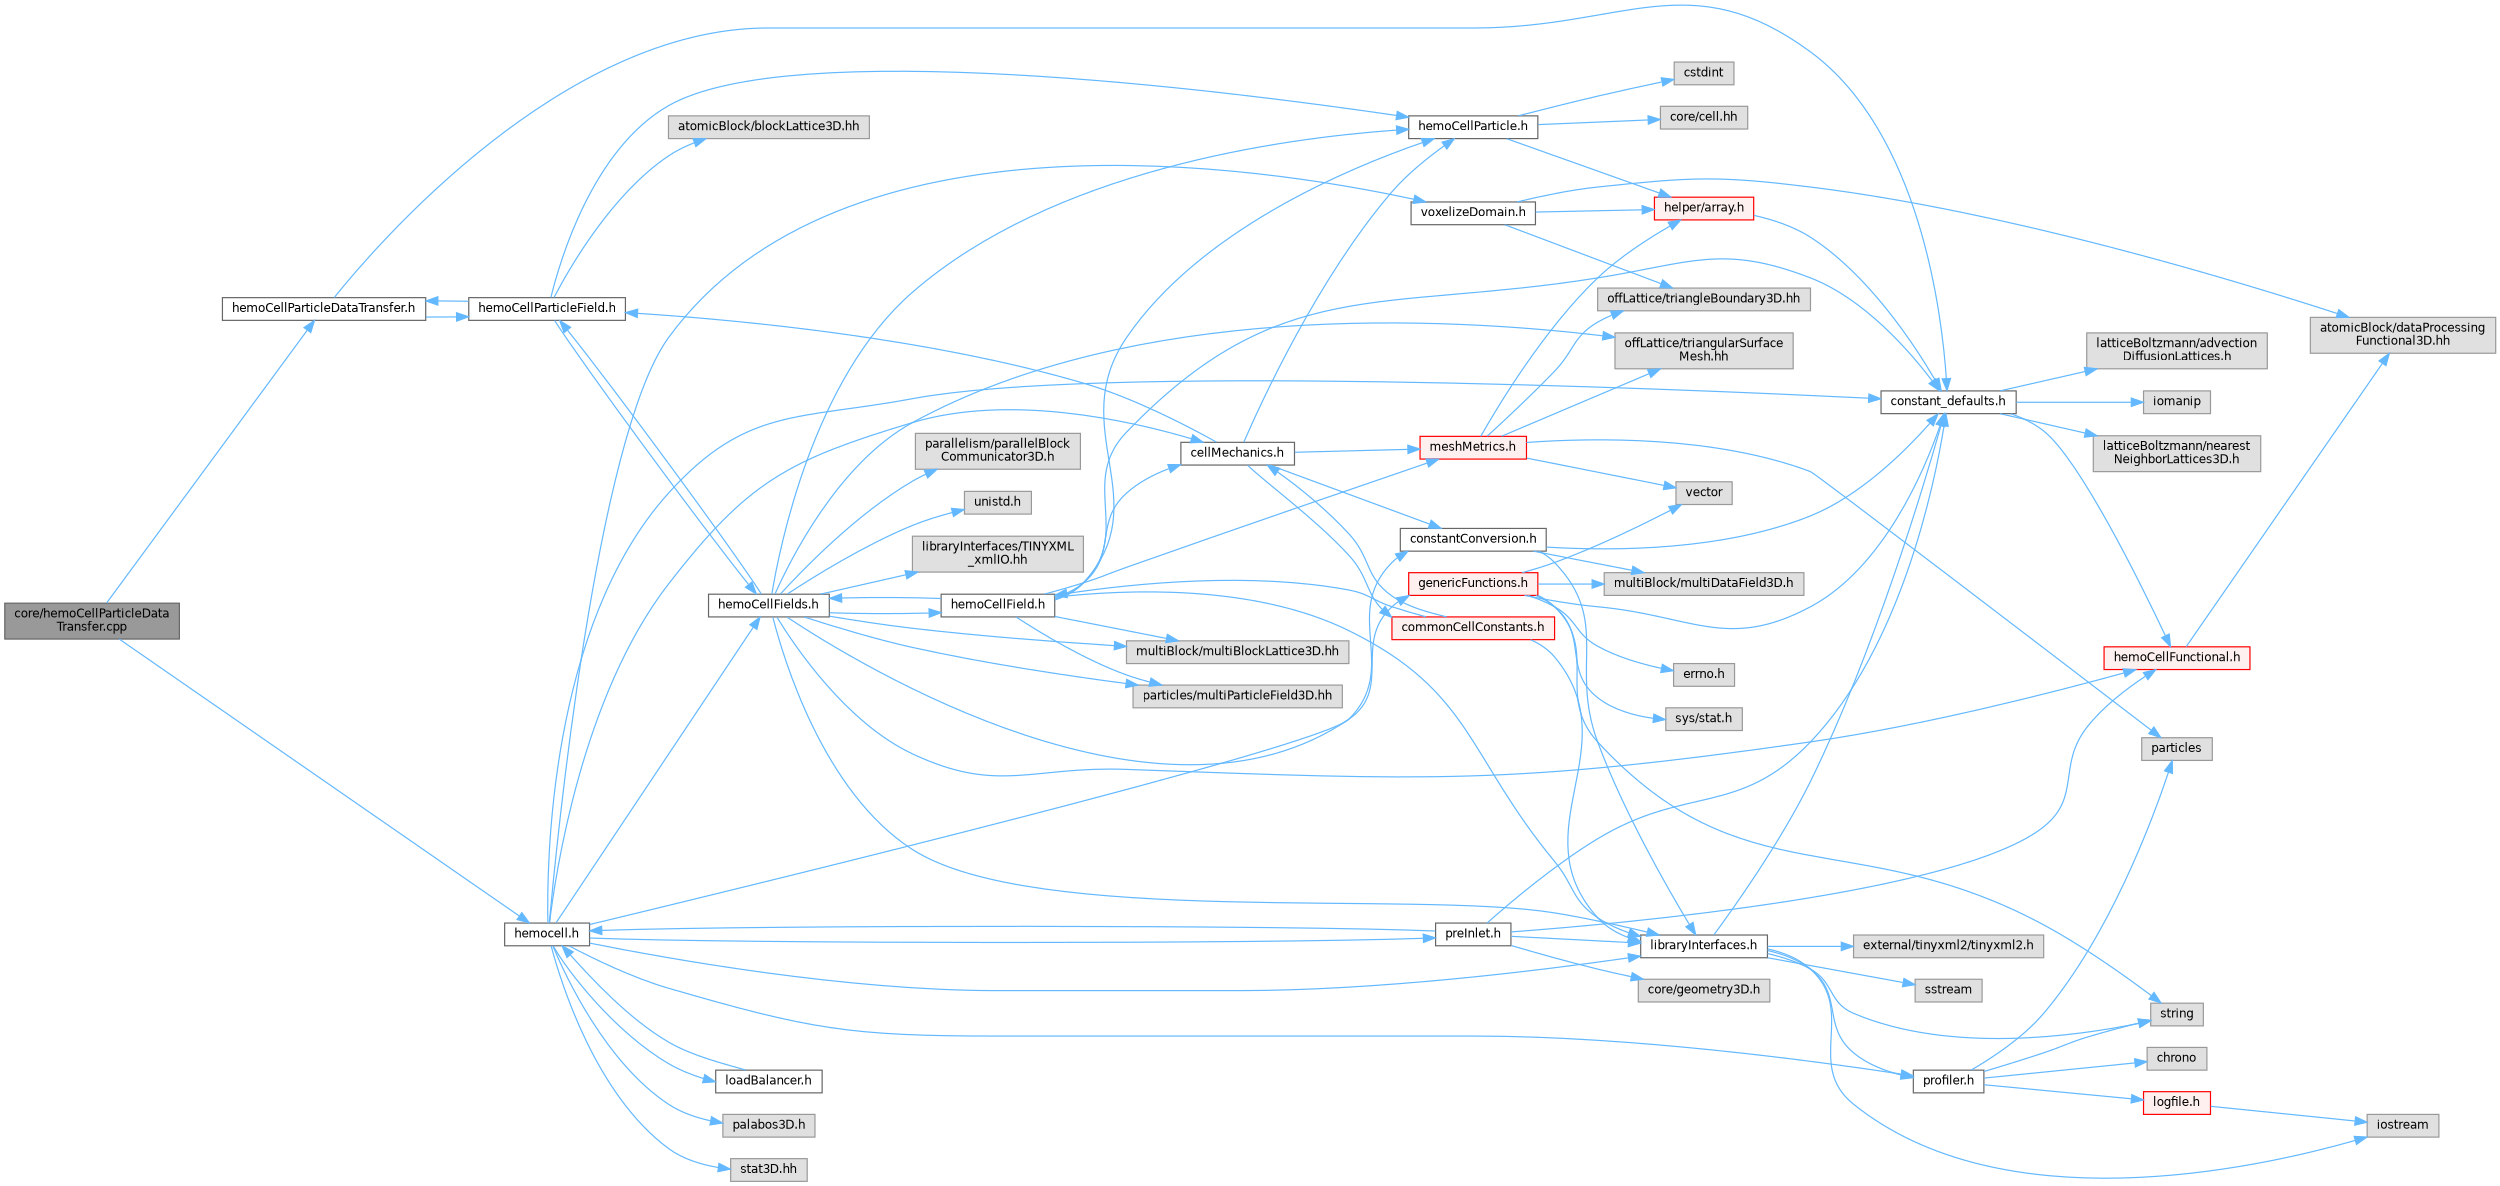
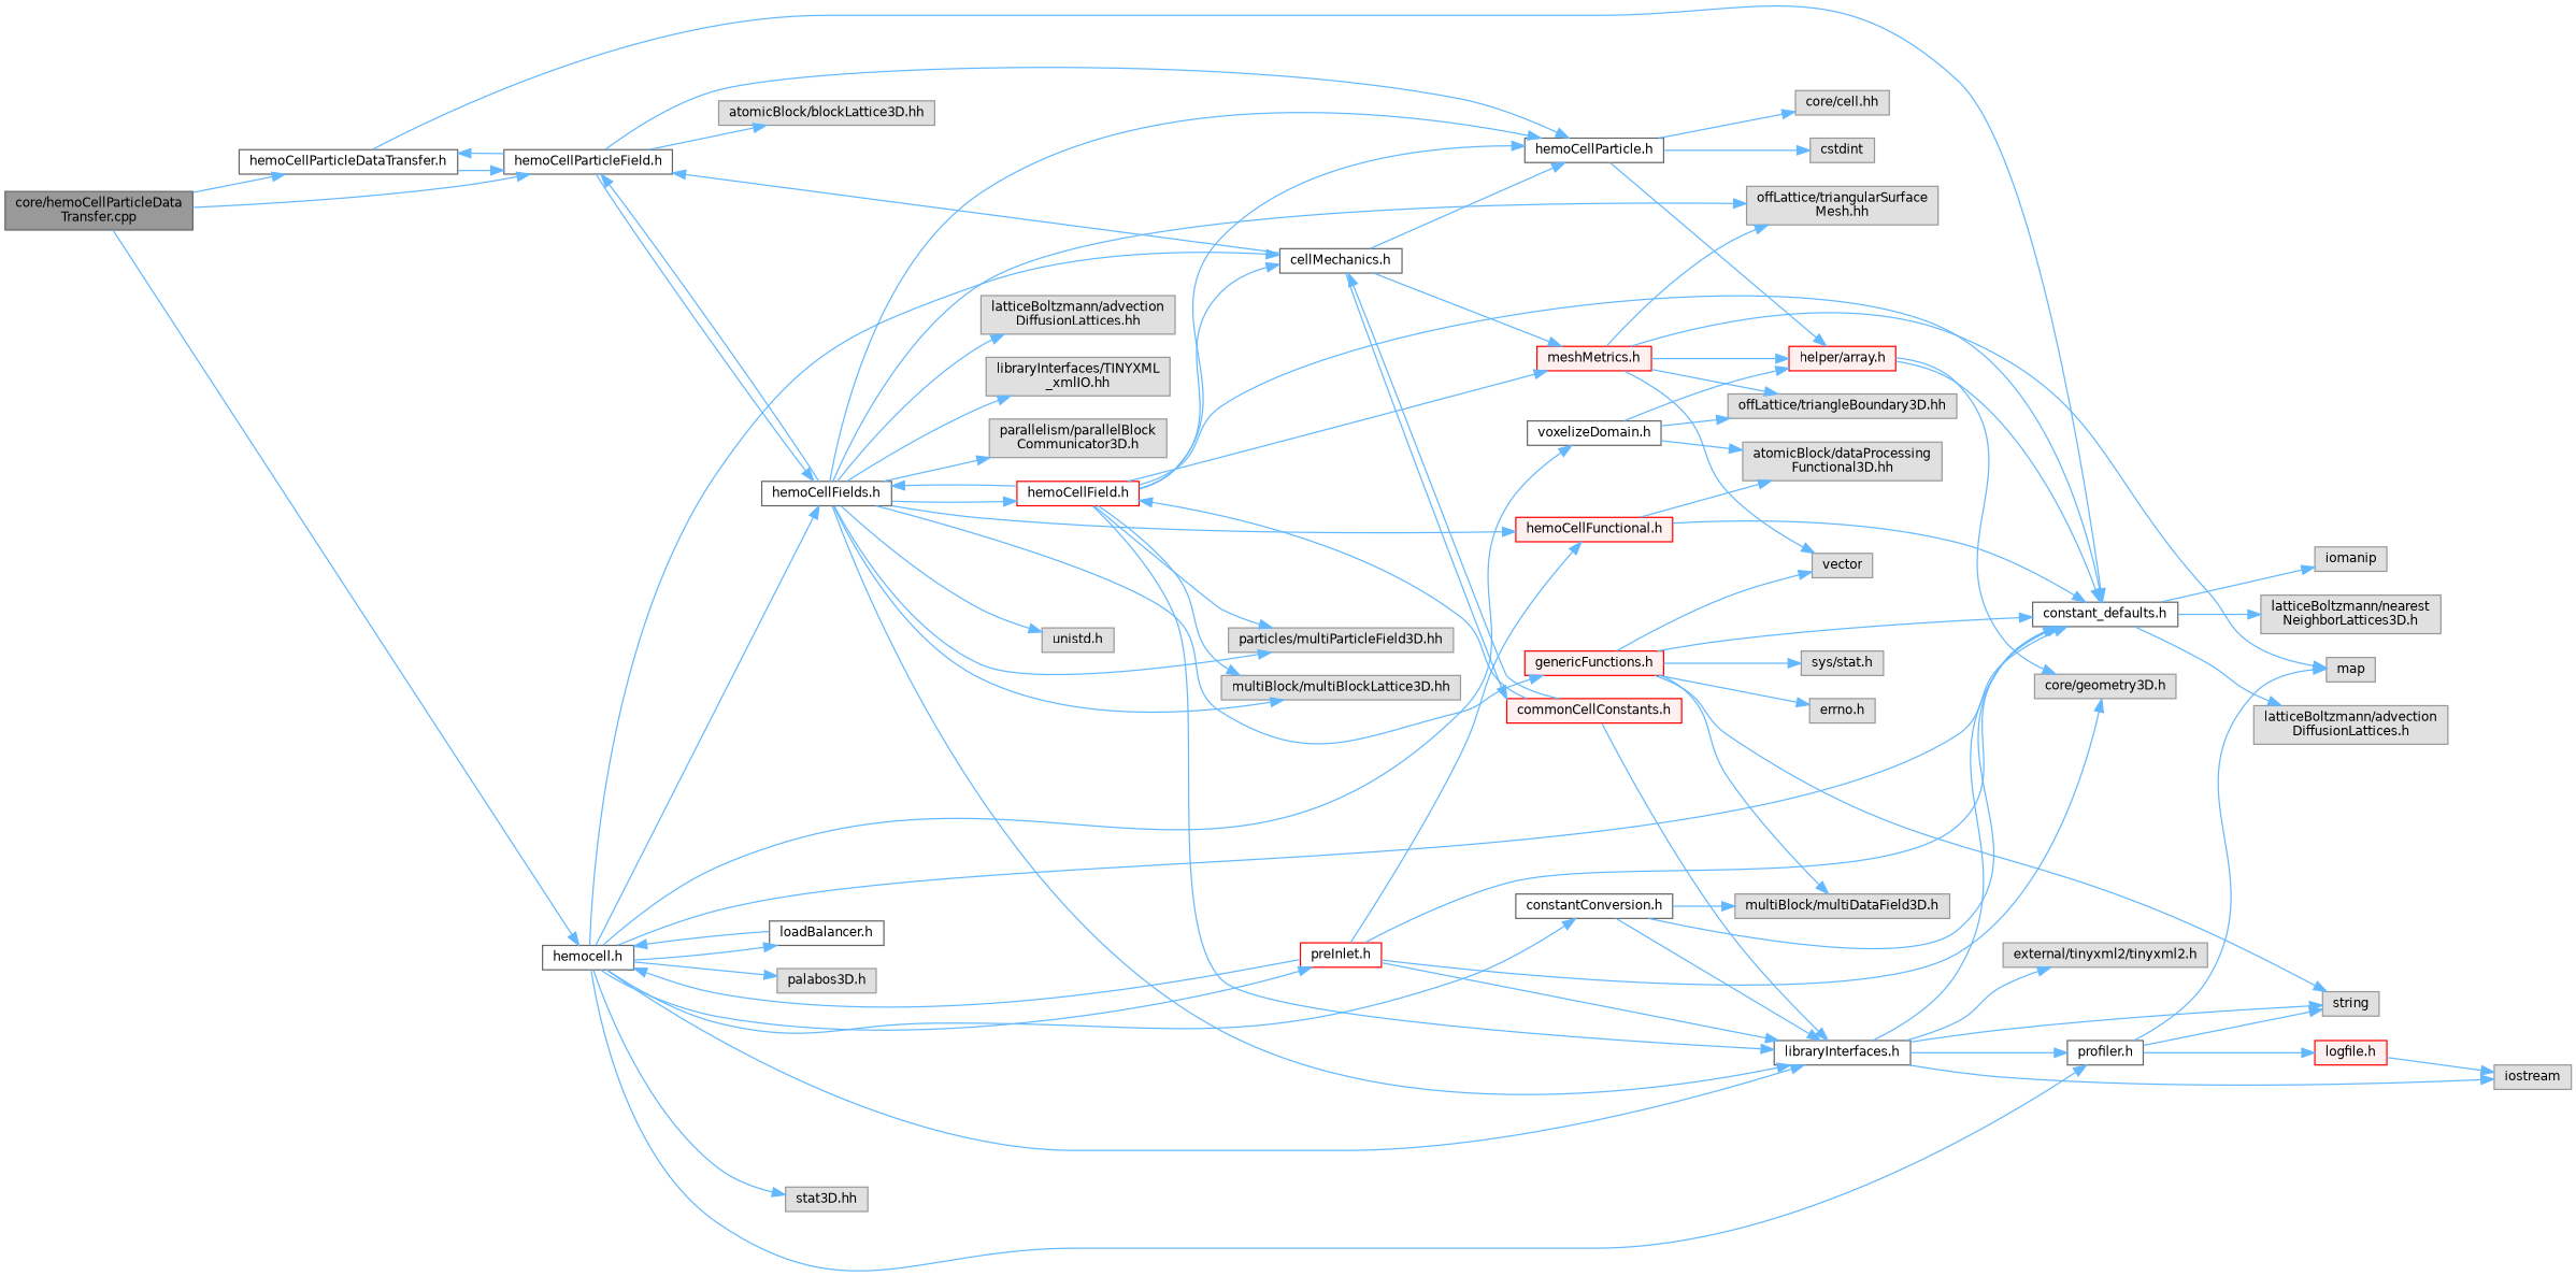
  digraph {
    rankdir=LR
    node [color=grey60 fillcolor="#E0E0E0" fontname=Helvetica fontsize=10 shape=box style=filled]
    edge [color=steelblue1 fontname=Helvetica fontsize=10 labelfontname=Helvetica labelfontsize=10 style=solid]
    n1 [color=gray40 fillcolor=grey60 fontcolor=black height=0.2 label="core/hemoCellParticleData\lTransfer.cpp" width=0.4]
    n2 [color=grey40 fillcolor=white height=0.2 label="hemoCellParticleDataTransfer.h" width=0.4]
    n3 [color=grey40 fillcolor=white height=0.2 label="hemoCellParticleField.h" width=0.4]
    n4 [color=grey40 fillcolor=white height=0.2 label="hemocell.h" width=0.4]
    n5 [color=grey40 fillcolor=white height=0.2 label="constant_defaults.h" width=0.4]
    n6 [color=grey40 fillcolor=white height=0.2 label="hemoCellFields.h" width=0.4]
    n7 [color=grey40 fillcolor=white height=0.2 label="hemoCellParticle.h" width=0.4]
    n8 [height=0.2 label="atomicBlock/blockLattice3D.hh" width=0.4]
    n9 [color=grey40 fillcolor=white height=0.2 label="libraryInterfaces.h" width=0.4]
    n10 [color=grey40 fillcolor=white height=0.2 label="cellMechanics.h" width=0.4]
    n11 [color=grey40 fillcolor=white height=0.2 label="profiler.h" width=0.4]
    n12 [color=grey40 fillcolor=white height=0.2 label="constantConversion.h" width=0.4]
    n13 [color=grey40 fillcolor=white height=0.2 label="loadBalancer.h" width=0.4]
-   n14 [color=grey40 fillcolor=white height=0.2 label="preInlet.h" width=0.4]
+   n14 [color=red fillcolor=white height=0.2 label="preInlet.h" width=0.4]
    n15 [color=grey40 fillcolor=white height=0.2 label="voxelizeDomain.h" width=0.4]
    n16 [height=0.2 label="palabos3D.h" width=0.4]
    n17 [height=0.2 label="stat3D.hh" width=0.4]
    n18 [height=0.2 label=iomanip width=0.4]
    n19 [height=0.2 label="latticeBoltzmann/nearest\lNeighborLattices3D.h" width=0.4]
    n20 [height=0.2 label="latticeBoltzmann/advection\lDiffusionLattices.h" width=0.4]
    n21 [color=red fillcolor="#FFF0F0" height=0.2 label="genericFunctions.h" width=0.4]
    n22 [color=red fillcolor="#FFF0F0" height=0.2 label="hemoCellFunctional.h" width=0.4]
-   n23 [color=grey40 fillcolor=white height=0.2 label="hemoCellField.h" width=0.4]
+   n23 [color=red fillcolor=white height=0.2 label="hemoCellField.h" width=0.4]
    n24 [height=0.2 label="offLattice/triangularSurface\lMesh.hh" width=0.4]
    n25 [height=0.2 label="multiBlock/multiBlockLattice3D.hh" width=0.4]
    n26 [height=0.2 label="particles/multiParticleField3D.hh" width=0.4]
    n27 [height=0.2 label="unistd.h" width=0.4]
+   n28 [height=0.2 label="latticeBoltzmann/advection\lDiffusionLattices.hh" width=0.4]
    n29 [height=0.2 label="libraryInterfaces/TINYXML\l_xmlIO.hh" width=0.4]
    n30 [height=0.2 label="parallelism/parallelBlock\lCommunicator3D.h" width=0.4]
    n31 [color=red fillcolor="#FFF0F0" height=0.2 label="helper/array.h" width=0.4]
    n32 [height=0.2 label="core/cell.hh" width=0.4]
    n33 [height=0.2 label=cstdint width=0.4]
    n34 [height=0.2 label="sys/stat.h" width=0.4]
    n35 [height=0.2 label=vector width=0.4]
    n36 [height=0.2 label=string width=0.4]
    n37 [height=0.2 label="errno.h" width=0.4]
    n38 [height=0.2 label="multiBlock/multiDataField3D.h" width=0.4]
    n39 [height=0.2 label="atomicBlock/dataProcessing\lFunctional3D.hh" width=0.4]
    n40 [color=red fillcolor="#FFF0F0" height=0.2 label="meshMetrics.h" width=0.4]
    n41 [height=0.2 label=iostream width=0.4]
    n42 [height=0.2 label="external/tinyxml2/tinyxml2.h" width=0.4]
-   n43 [height=0.2 label=sstream width=0.4]
    n44 [color=red fillcolor="#FFF0F0" height=0.2 label="commonCellConstants.h" width=0.4]
-   n45 [height=0.2 label=particles width=0.4]
+   n45 [height=0.2 label=map width=0.4]
    n46 [height=0.2 label="offLattice/triangleBoundary3D.hh" width=0.4]
-   n47 [height=0.2 label=chrono width=0.4]
    n48 [color=red fillcolor="#FFF0F0" height=0.2 label="logfile.h" width=0.4]
    n49 [height=0.2 label="core/geometry3D.h" width=0.4]
    n1 -> n2
+   n1 -> n3
    n1 -> n4
    n2 -> n3
    n2 -> n5
    n3 -> n2
    n3 -> n6
    n3 -> n7
    n3 -> n8
    n4 -> n5
    n4 -> n6
    n4 -> n9
    n4 -> n10
    n4 -> n11
    n4 -> n12
    n4 -> n13
    n4 -> n14
    n4 -> n15
    n4 -> n16
    n4 -> n17
    n5 -> n18
    n5 -> n19
    n5 -> n20
    n6 -> n3
    n6 -> n7
    n6 -> n9
    n6 -> n21
    n6 -> n22
    n6 -> n23
    n6 -> n24
    n6 -> n25
    n6 -> n26
    n6 -> n27
+   n6 -> n28
    n6 -> n29
    n6 -> n30
    n7 -> n31
    n7 -> n32
    n7 -> n33
    n9 -> n5
    n9 -> n11
    n9 -> n36
    n9 -> n41
    n9 -> n42
-   n9 -> n43
    n10 -> n3
    n10 -> n7
-   n10 -> n12
    n10 -> n40
    n10 -> n44
    n11 -> n36
    n11 -> n45
-   n11 -> n47
    n11 -> n48
    n12 -> n5
    n12 -> n9
    n12 -> n38
    n13 -> n4
    n14 -> n4
    n14 -> n5
    n14 -> n9
    n14 -> n22
    n14 -> n49
    n15 -> n31
    n15 -> n39
    n15 -> n46
    n21 -> n5
    n21 -> n34
    n21 -> n35
    n21 -> n36
    n21 -> n37
    n21 -> n38
-   n5 -> n22
+   n22 -> n5
    n22 -> n39
    n23 -> n5
    n23 -> n6
    n23 -> n7
    n23 -> n9
    n23 -> n10
    n23 -> n25
    n23 -> n26
    n23 -> n40
    n31 -> n5
+   n31 -> n49
    n40 -> n24
    n40 -> n31
    n40 -> n35
    n40 -> n45
    n40 -> n46
    n44 -> n9
    n44 -> n10
    n44 -> n23
    n48 -> n41
  }
